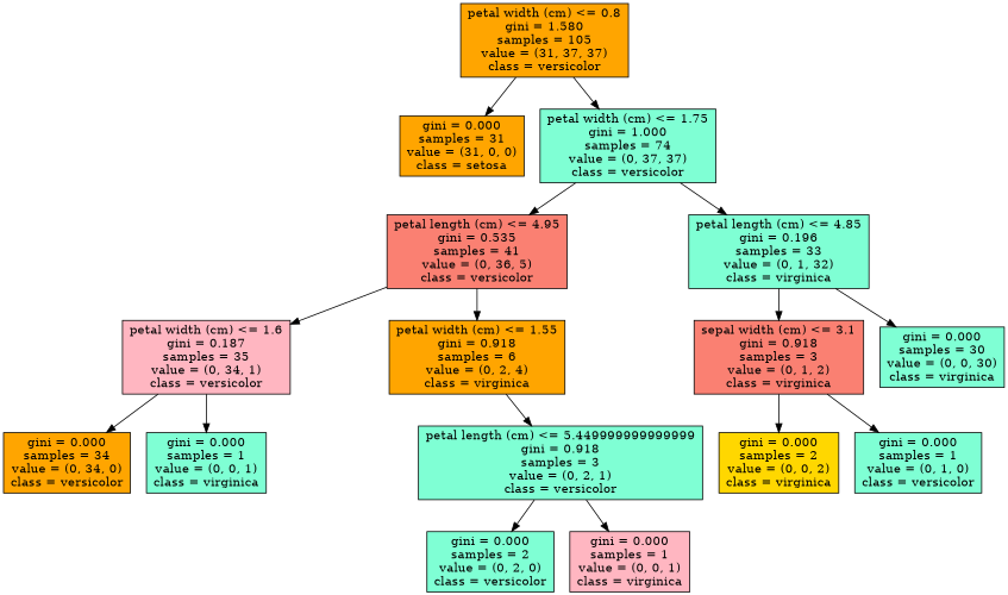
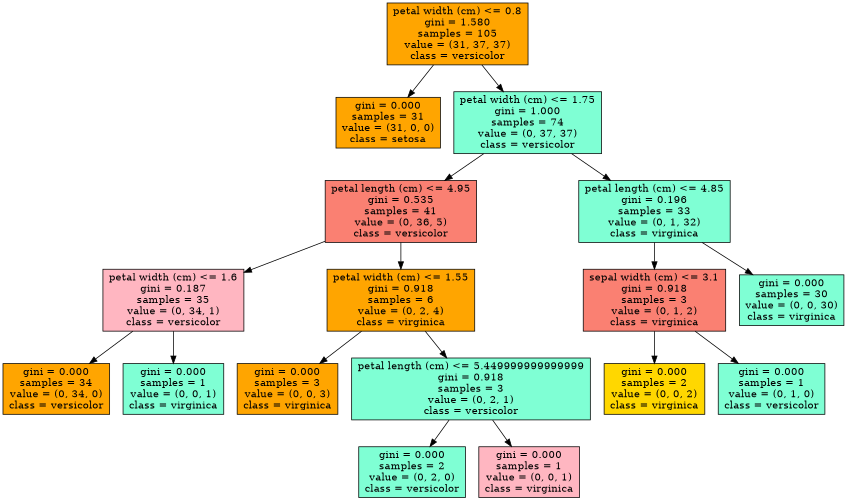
  digraph {
    node [fillcolor=aquamarine shape=rectangle style=filled]
    n1 [fillcolor=orange label="petal width (cm) <= 0.8\ngini = 1.580\nsamples = 105\nvalue = (31, 37, 37)\nclass = versicolor"]
    n2 [fillcolor=orange label="gini = 0.000\nsamples = 31\nvalue = (31, 0, 0)\nclass = setosa"]
    n3 [label="petal width (cm) <= 1.75\ngini = 1.000\nsamples = 74\nvalue = (0, 37, 37)\nclass = versicolor"]
    n4 [fillcolor=salmon label="petal length (cm) <= 4.95\ngini = 0.535\nsamples = 41\nvalue = (0, 36, 5)\nclass = versicolor"]
    n5 [label="petal length (cm) <= 4.85\ngini = 0.196\nsamples = 33\nvalue = (0, 1, 32)\nclass = virginica"]
    n6 [fillcolor=lightpink label="petal width (cm) <= 1.6\ngini = 0.187\nsamples = 35\nvalue = (0, 34, 1)\nclass = versicolor"]
    n7 [fillcolor=orange label="petal width (cm) <= 1.55\ngini = 0.918\nsamples = 6\nvalue = (0, 2, 4)\nclass = virginica"]
    n8 [fillcolor=orange label="gini = 0.000\nsamples = 34\nvalue = (0, 34, 0)\nclass = versicolor"]
    n9 [label="gini = 0.000\nsamples = 1\nvalue = (0, 0, 1)\nclass = virginica"]
+   n10 [fillcolor=orange label="gini = 0.000\nsamples = 3\nvalue = (0, 0, 3)\nclass = virginica"]
    n11 [label="petal length (cm) <= 5.449999999999999\ngini = 0.918\nsamples = 3\nvalue = (0, 2, 1)\nclass = versicolor"]
    n12 [label="gini = 0.000\nsamples = 2\nvalue = (0, 2, 0)\nclass = versicolor"]
    n13 [fillcolor=lightpink label="gini = 0.000\nsamples = 1\nvalue = (0, 0, 1)\nclass = virginica"]
    n14 [fillcolor=salmon label="sepal width (cm) <= 3.1\ngini = 0.918\nsamples = 3\nvalue = (0, 1, 2)\nclass = virginica"]
    n15 [label="gini = 0.000\nsamples = 30\nvalue = (0, 0, 30)\nclass = virginica"]
    n16 [fillcolor=gold label="gini = 0.000\nsamples = 2\nvalue = (0, 0, 2)\nclass = virginica"]
    n17 [label="gini = 0.000\nsamples = 1\nvalue = (0, 1, 0)\nclass = versicolor"]
    n1 -> n2
    n1 -> n3
    n3 -> n4
    n3 -> n5
    n4 -> n6
    n4 -> n7
    n5 -> n14
    n5 -> n15
    n6 -> n8
    n6 -> n9
+   n7 -> n10
    n7 -> n11
    n11 -> n12
    n11 -> n13
    n14 -> n16
    n14 -> n17
  }
